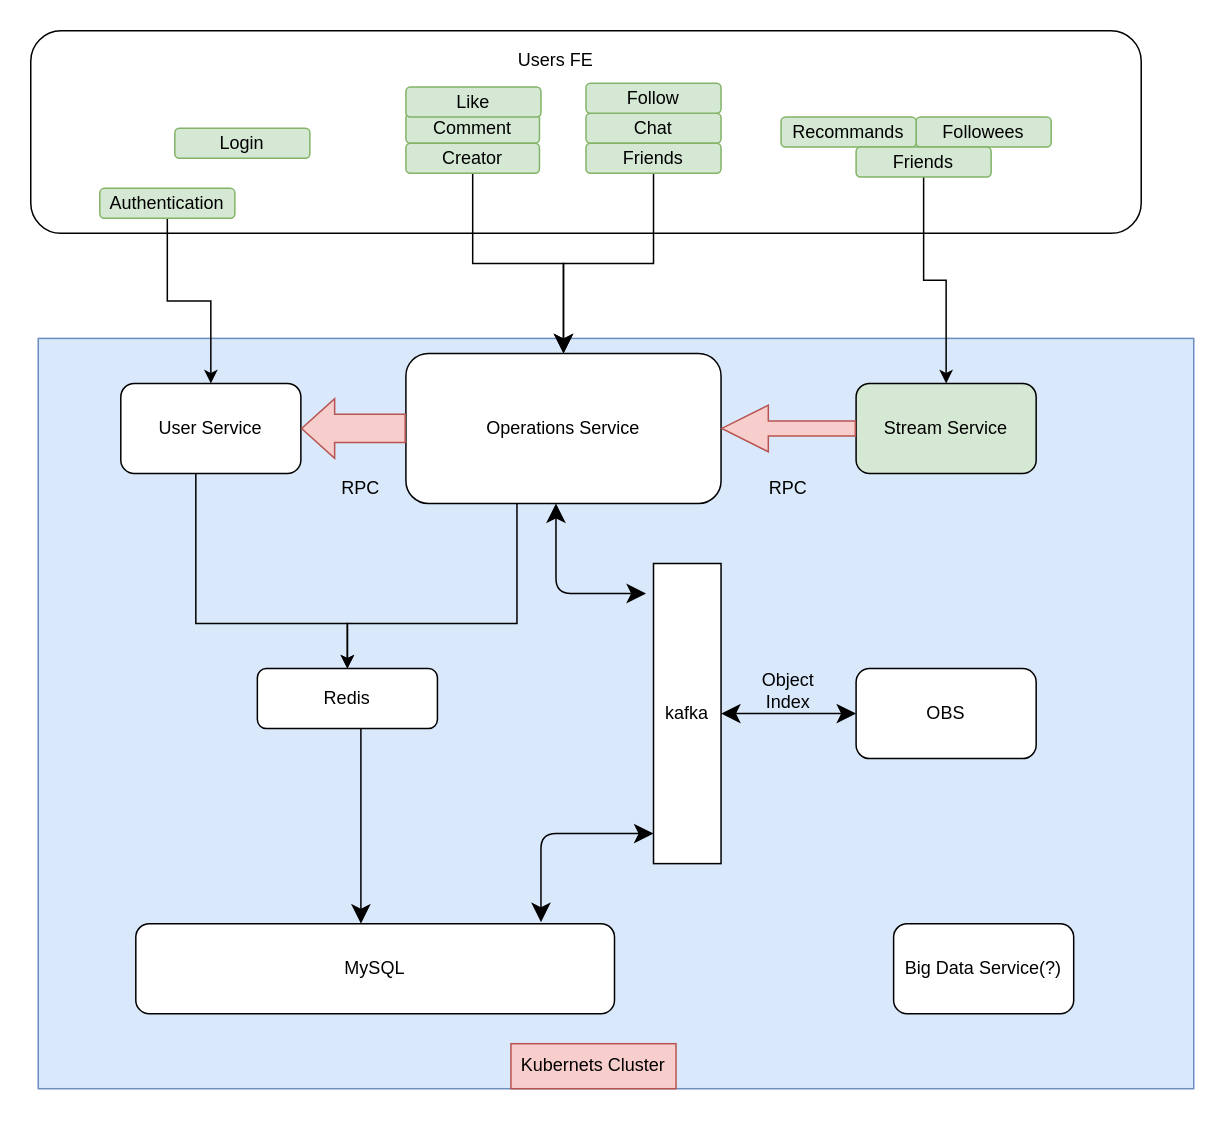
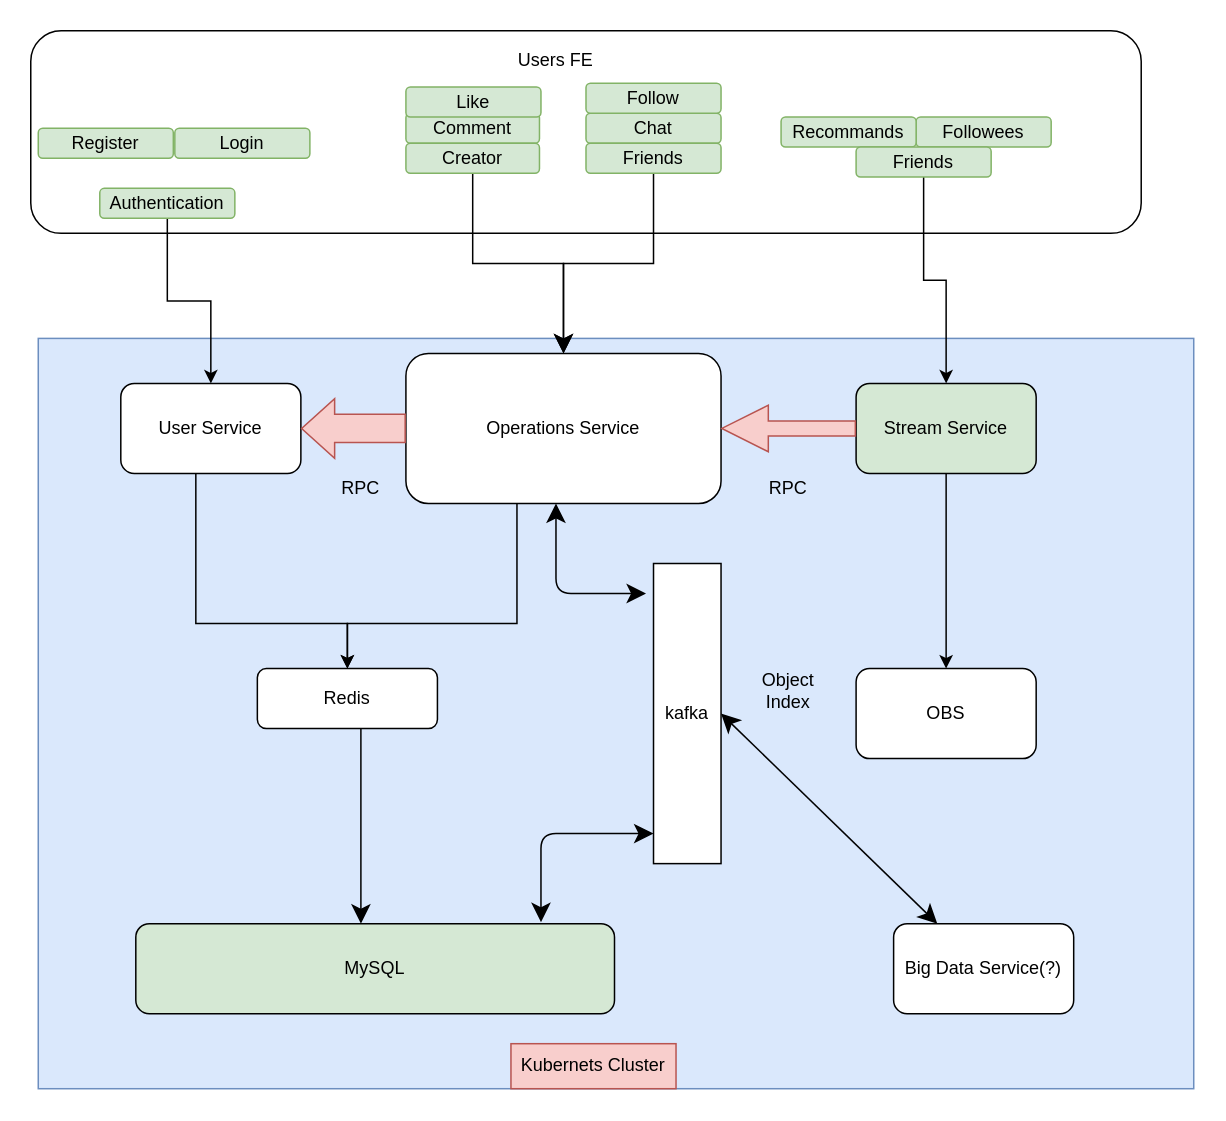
  <mxCell id="0" />
  <mxCell id="1" parent="0" />
  <mxCell id="2" value="" style="rounded=0;whiteSpace=wrap;html=1;fillColor=#dae8fc;strokeColor=#6c8ebf;" vertex="1" parent="1"><mxGeometry x="25" y="225" width="770" height="500" as="geometry" /></mxCell>
  <mxCell id="3" value="Kubernets Cluster" style="text;html=1;strokeColor=#b85450;fillColor=#f8cecc;align=center;verticalAlign=middle;whiteSpace=wrap;rounded=0;" vertex="1" parent="1"><mxGeometry x="340" y="695" width="110" height="30" as="geometry" /></mxCell>
  <mxCell id="4" style="edgeStyle=orthogonalEdgeStyle;rounded=0;orthogonalLoop=1;jettySize=auto;html=1;" edge="1" parent="1" source="5" target="13"><mxGeometry relative="1" as="geometry"><Array as="points"><mxPoint x="130" y="415" /><mxPoint x="231" y="415" /></Array></mxGeometry></mxCell>
  <mxCell id="5" value="User Service" style="rounded=1;whiteSpace=wrap;html=1;" vertex="1" parent="1"><mxGeometry x="80" y="255" width="120" height="60" as="geometry" /></mxCell>
  <mxCell id="6" style="edgeStyle=orthogonalEdgeStyle;rounded=0;orthogonalLoop=1;jettySize=auto;html=1;entryX=0.5;entryY=0;entryDx=0;entryDy=0;" edge="1" parent="1" source="8" target="13"><mxGeometry relative="1" as="geometry"><Array as="points"><mxPoint x="344" y="415" /><mxPoint x="231" y="415" /></Array></mxGeometry></mxCell>
  <mxCell id="7" style="endArrow=classic;startArrow=classic;html=1;fontFamily=Helvetica;fontSize=11;fontColor=default;align=center;startSize=10;endSize=10;strokeColor=default;edgeStyle=orthogonalEdgeStyle;" edge="1" parent="1" source="8"><mxGeometry relative="1" as="geometry"><mxPoint x="430" y="395" as="targetPoint" /><Array as="points"><mxPoint x="370" y="395" /></Array></mxGeometry></mxCell>
  <mxCell id="8" value="Operations Service" style="rounded=1;whiteSpace=wrap;html=1;" vertex="1" parent="1"><mxGeometry x="270" y="235" width="210" height="100" as="geometry" /></mxCell>
+ <mxCell id="9" style="edgeStyle=orthogonalEdgeStyle;rounded=0;orthogonalLoop=1;jettySize=auto;html=1;entryX=0.5;entryY=0;entryDx=0;entryDy=0;" edge="1" parent="1" source="10" target="14"><mxGeometry relative="1" as="geometry"><Array as="points"><mxPoint x="630" y="335" /><mxPoint x="630" y="335" /></Array></mxGeometry></mxCell>
  <mxCell id="10" value="Stream Service" style="rounded=1;whiteSpace=wrap;html=1;fillColor=#d5e8d4;" vertex="1" parent="1"><mxGeometry x="570" y="255" width="120" height="60" as="geometry" /></mxCell>
- <mxCell id="11" value="MySQL" style="rounded=1;whiteSpace=wrap;html=1;" vertex="1" parent="1"><mxGeometry x="90" y="615" width="319" height="60" as="geometry" /></mxCell>
+ <mxCell id="11" value="MySQL" style="rounded=1;whiteSpace=wrap;html=1;fillColor=#d5e8d4;" vertex="1" parent="1"><mxGeometry x="90" y="615" width="319" height="60" as="geometry" /></mxCell>
  <mxCell id="12" style="edgeStyle=orthogonalEdgeStyle;rounded=0;orthogonalLoop=1;jettySize=auto;html=1;startSize=10;endSize=10;" edge="1" parent="1" source="13" target="11"><mxGeometry relative="1" as="geometry"><Array as="points"><mxPoint x="240" y="505" /><mxPoint x="240" y="505" /></Array></mxGeometry></mxCell>
  <mxCell id="13" value="Redis" style="rounded=1;whiteSpace=wrap;html=1;glass=0;" vertex="1" parent="1"><mxGeometry x="171" y="445" width="120" height="40" as="geometry" /></mxCell>
  <mxCell id="14" value="OBS" style="rounded=1;whiteSpace=wrap;html=1;" vertex="1" parent="1"><mxGeometry x="570" y="445" width="120" height="60" as="geometry" /></mxCell>
  <mxCell id="15" value="" style="rounded=1;whiteSpace=wrap;html=1;glass=0;sketch=0;" vertex="1" parent="1"><mxGeometry x="20" y="20" width="740" height="135" as="geometry" /></mxCell>
  <mxCell id="16" value="Login" style="rounded=1;whiteSpace=wrap;html=1;glass=0;sketch=0;fillColor=#d5e8d4;strokeColor=#82b366;" vertex="1" parent="1"><mxGeometry x="116" y="85" width="90" height="20" as="geometry" /></mxCell>
+ <mxCell id="17" value="Register" style="rounded=1;whiteSpace=wrap;html=1;glass=0;sketch=0;fillColor=#d5e8d4;strokeColor=#82b366;" vertex="1" parent="1"><mxGeometry x="25" y="85" width="90" height="20" as="geometry" /></mxCell>
  <mxCell id="18" style="edgeStyle=orthogonalEdgeStyle;rounded=0;orthogonalLoop=1;jettySize=auto;html=1;" edge="1" parent="1" source="19" target="5"><mxGeometry relative="1" as="geometry"><mxPoint x="110" y="265" as="targetPoint" /><Array as="points" /></mxGeometry></mxCell>
  <mxCell id="19" value="Authentication" style="rounded=1;whiteSpace=wrap;html=1;glass=0;sketch=0;fillColor=#d5e8d4;strokeColor=#82b366;" vertex="1" parent="1"><mxGeometry x="66" y="125" width="90" height="20" as="geometry" /></mxCell>
  <mxCell id="20" value="Chat" style="rounded=1;whiteSpace=wrap;html=1;glass=0;sketch=0;fillColor=#d5e8d4;strokeColor=#82b366;" vertex="1" parent="1"><mxGeometry x="390" y="75" width="90" height="20" as="geometry" /></mxCell>
  <mxCell id="21" value="Comment" style="rounded=1;whiteSpace=wrap;html=1;glass=0;sketch=0;fillColor=#d5e8d4;strokeColor=#82b366;" vertex="1" parent="1"><mxGeometry x="270" y="75" width="89" height="20" as="geometry" /></mxCell>
  <mxCell id="22" value="Follow" style="rounded=1;whiteSpace=wrap;html=1;glass=0;sketch=0;fillColor=#d5e8d4;strokeColor=#82b366;" vertex="1" parent="1"><mxGeometry x="390" y="55" width="90" height="20" as="geometry" /></mxCell>
  <mxCell id="23" value="Users FE" style="text;html=1;strokeColor=none;fillColor=none;align=center;verticalAlign=middle;whiteSpace=wrap;rounded=0;" vertex="1" parent="1"><mxGeometry x="340" y="25" width="60" height="30" as="geometry" /></mxCell>
  <mxCell id="24" value="Like" style="rounded=1;whiteSpace=wrap;html=1;glass=0;sketch=0;fillColor=#d5e8d4;strokeColor=#82b366;" vertex="1" parent="1"><mxGeometry x="270" y="57.5" width="90" height="20" as="geometry" /></mxCell>
  <mxCell id="25" value="Followees" style="rounded=1;whiteSpace=wrap;html=1;glass=0;sketch=0;fillColor=#d5e8d4;strokeColor=#82b366;" vertex="1" parent="1"><mxGeometry x="610" y="77.5" width="90" height="20" as="geometry" /></mxCell>
  <mxCell id="26" value="Recommands" style="rounded=1;whiteSpace=wrap;html=1;glass=0;sketch=0;fillColor=#d5e8d4;strokeColor=#82b366;" vertex="1" parent="1"><mxGeometry x="520" y="77.5" width="90" height="20" as="geometry" /></mxCell>
  <mxCell id="27" style="edgeStyle=orthogonalEdgeStyle;rounded=0;orthogonalLoop=1;jettySize=auto;html=1;entryX=0.5;entryY=0;entryDx=0;entryDy=0;startSize=10;endSize=10;" edge="1" parent="1" source="28" target="8"><mxGeometry relative="1" as="geometry" /></mxCell>
  <mxCell id="28" value="Friends" style="rounded=1;whiteSpace=wrap;html=1;glass=0;sketch=0;fillColor=#d5e8d4;strokeColor=#82b366;" vertex="1" parent="1"><mxGeometry x="390" y="95" width="90" height="20" as="geometry" /></mxCell>
  <mxCell id="29" style="edgeStyle=orthogonalEdgeStyle;rounded=0;orthogonalLoop=1;jettySize=auto;html=1;entryX=0.5;entryY=0;entryDx=0;entryDy=0;" edge="1" parent="1" source="30" target="10"><mxGeometry relative="1" as="geometry" /></mxCell>
  <mxCell id="30" value="Friends" style="rounded=1;whiteSpace=wrap;html=1;glass=0;sketch=0;fillColor=#d5e8d4;strokeColor=#82b366;" vertex="1" parent="1"><mxGeometry x="570" y="97.5" width="90" height="20" as="geometry" /></mxCell>
  <mxCell id="31" value="Big Data Service(?)" style="rounded=1;whiteSpace=wrap;html=1;" vertex="1" parent="1"><mxGeometry x="595" y="615" width="120" height="60" as="geometry" /></mxCell>
  <mxCell id="32" value="" style="shape=flexArrow;endArrow=classic;html=1;rounded=0;startSize=10;endSize=7;entryX=1;entryY=0.5;entryDx=0;entryDy=0;fillColor=#f8cecc;strokeColor=#b85450;exitX=0;exitY=0.5;exitDx=0;exitDy=0;width=18.824;" edge="1" parent="1" source="8" target="5"><mxGeometry width="50" height="50" relative="1" as="geometry"><mxPoint x="270" y="345" as="sourcePoint" /><mxPoint x="213.289" y="345" as="targetPoint" /></mxGeometry></mxCell>
  <mxCell id="33" value="" style="shape=flexArrow;endArrow=classic;html=1;rounded=0;startSize=10;endSize=10;entryX=1;entryY=0.5;entryDx=0;entryDy=0;exitX=0;exitY=0.5;exitDx=0;exitDy=0;fillColor=#f8cecc;strokeColor=#b85450;" edge="1" parent="1" source="10" target="8"><mxGeometry width="50" height="50" relative="1" as="geometry"><mxPoint x="490" y="345" as="sourcePoint" /><mxPoint x="500" y="335" as="targetPoint" /></mxGeometry></mxCell>
  <mxCell id="34" value="RPC" style="text;html=1;strokeColor=none;fillColor=none;align=center;verticalAlign=middle;whiteSpace=wrap;rounded=0;" vertex="1" parent="1"><mxGeometry x="210" y="315" width="60" height="20" as="geometry" /></mxCell>
  <mxCell id="35" value="RPC" style="text;html=1;strokeColor=none;fillColor=none;align=center;verticalAlign=middle;whiteSpace=wrap;rounded=0;" vertex="1" parent="1"><mxGeometry x="495" y="315" width="60" height="20" as="geometry" /></mxCell>
- <mxCell id="36" value="" style="endArrow=classic;startArrow=classic;html=1;rounded=0;startSize=10;endSize=10;exitX=1;exitY=0.5;exitDx=0;exitDy=0;" edge="1" parent="1" source="39" target="14"><mxGeometry width="50" height="50" relative="1" as="geometry"><mxPoint x="470" y="685" as="sourcePoint" /><mxPoint x="520" y="635" as="targetPoint" /></mxGeometry></mxCell>
+ <mxCell id="36" value="" style="endArrow=classic;startArrow=classic;html=1;rounded=0;startSize=10;endSize=10;exitX=1;exitY=0.5;exitDx=0;exitDy=0;" edge="1" parent="1" source="39" target="31"><mxGeometry width="50" height="50" relative="1" as="geometry"><mxPoint x="470" y="685" as="sourcePoint" /><mxPoint x="520" y="635" as="targetPoint" /></mxGeometry></mxCell>
  <mxCell id="37" value="Object Index" style="text;html=1;strokeColor=none;fillColor=none;align=center;verticalAlign=middle;whiteSpace=wrap;rounded=0;" vertex="1" parent="1"><mxGeometry x="495" y="445" width="60" height="30" as="geometry" /></mxCell>
  <mxCell id="38" style="endArrow=classic;startArrow=classic;html=1;fontFamily=Helvetica;fontSize=11;fontColor=default;align=center;startSize=10;endSize=10;strokeColor=default;edgeStyle=orthogonalEdgeStyle;" edge="1" parent="1" source="39"><mxGeometry relative="1" as="geometry"><mxPoint x="360" y="614" as="targetPoint" /><Array as="points"><mxPoint x="360" y="555" /><mxPoint x="360" y="614" /></Array></mxGeometry></mxCell>
  <mxCell id="39" value="kafka" style="rounded=0;whiteSpace=wrap;html=1;glass=0;sketch=0;" vertex="1" parent="1"><mxGeometry x="435" y="375" width="45" height="200" as="geometry" /></mxCell>
  <mxCell id="40" style="edgeStyle=orthogonalEdgeStyle;rounded=0;orthogonalLoop=1;jettySize=auto;html=1;startSize=10;endSize=10;" edge="1" parent="1" source="41" target="8"><mxGeometry relative="1" as="geometry" /></mxCell>
  <mxCell id="41" value="Creator" style="rounded=1;whiteSpace=wrap;html=1;glass=0;sketch=0;fillColor=#d5e8d4;strokeColor=#82b366;" vertex="1" parent="1"><mxGeometry x="270" y="95" width="89" height="20" as="geometry" /></mxCell>
